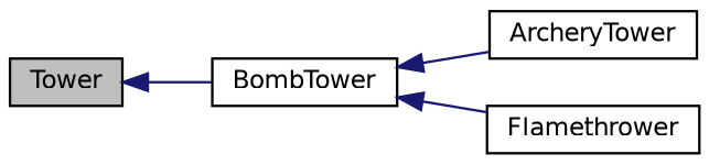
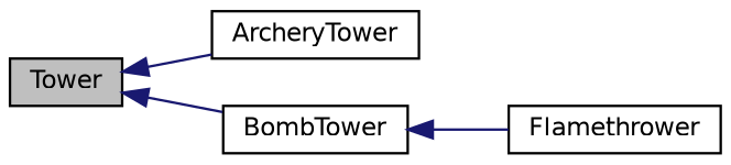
  digraph {
    rankdir=LR
    node [color=black fillcolor=white fontname=Helvetica fontsize=10 shape=record style=filled]
    edge [color=midnightblue dir=back fontname=Helvetica fontsize=10 labelfontname=Helvetica labelfontsize=10 style=solid]
    n1 [fillcolor=grey75 fontcolor=black height=0.2 label=Tower width=0.4]
    n2 [height=0.2 label=ArcheryTower width=0.4]
    n3 [height=0.2 label=BombTower width=0.4]
    n4 [height=0.2 label=Flamethrower width=0.4]
-   n3 -> n2
+   n1 -> n2
    n1 -> n3
    n3 -> n4
  }
